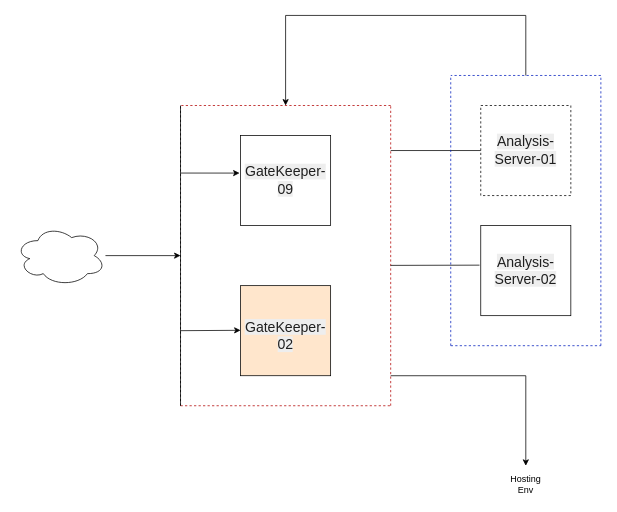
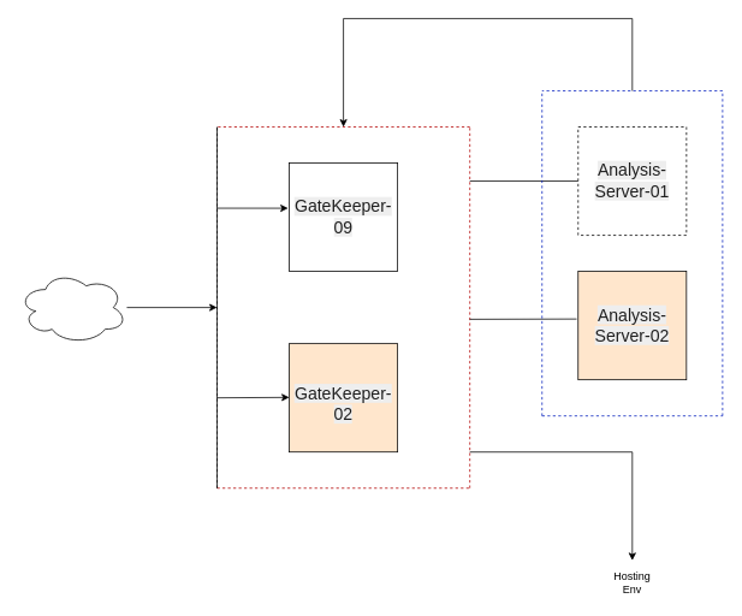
  <mxCell id="0" />
  <mxCell id="1" parent="0" />
  <mxCell id="2" value="&lt;span style=&quot;color: rgba(0, 0, 0, 0.87); font-family: Proxima, sans-serif; font-size: 18.75px; text-align: start; background-color: rgb(238, 238, 238);&quot;&gt;GateKeeper-09&lt;/span&gt;" style="whiteSpace=wrap;html=1;aspect=fixed;" vertex="1" parent="1"><mxGeometry x="320" y="180" width="120" height="120" as="geometry" /></mxCell>
  <mxCell id="3" value="&lt;br&gt;&lt;span style=&quot;color: rgba(0, 0, 0, 0.87); font-family: Proxima, sans-serif; font-size: 18.75px; font-style: normal; font-variant-ligatures: normal; font-variant-caps: normal; font-weight: 400; letter-spacing: normal; orphans: 2; text-align: start; text-indent: 0px; text-transform: none; widows: 2; word-spacing: 0px; -webkit-text-stroke-width: 0px; white-space: normal; background-color: rgb(238, 238, 238); text-decoration-thickness: initial; text-decoration-style: initial; text-decoration-color: initial; float: none; display: inline !important;&quot;&gt;GateKeeper-02&lt;/span&gt;" style="rounded=0;whiteSpace=wrap;html=1;fillColor=#ffe6cc;" vertex="1" parent="1"><mxGeometry x="320" y="380" width="120" height="120" as="geometry" /></mxCell>
  <mxCell id="4" value="&lt;span style=&quot;color: rgba(0, 0, 0, 0.87); font-family: Proxima, sans-serif; font-size: 18.75px; text-align: start; background-color: rgb(238, 238, 238);&quot;&gt;Analysis-Server-01&lt;/span&gt;" style="whiteSpace=wrap;html=1;aspect=fixed;dashed=1;" vertex="1" parent="1"><mxGeometry x="640" y="140" width="120" height="120" as="geometry" /></mxCell>
- <mxCell id="5" value="&lt;span style=&quot;color: rgba(0, 0, 0, 0.87); font-family: Proxima, sans-serif; font-size: 18.75px; text-align: start; background-color: rgb(238, 238, 238);&quot;&gt;Analysis-Server-02&lt;/span&gt;" style="whiteSpace=wrap;html=1;aspect=fixed;" vertex="1" parent="1"><mxGeometry x="640" y="300" width="120" height="120" as="geometry" /></mxCell>
+ <mxCell id="5" value="&lt;span style=&quot;color: rgba(0, 0, 0, 0.87); font-family: Proxima, sans-serif; font-size: 18.75px; text-align: start; background-color: rgb(238, 238, 238);&quot;&gt;Analysis-Server-02&lt;/span&gt;" style="whiteSpace=wrap;html=1;aspect=fixed;fillColor=#ffe6cc;" vertex="1" parent="1"><mxGeometry x="640" y="300" width="120" height="120" as="geometry" /></mxCell>
  <mxCell id="6" value="" style="endArrow=none;dashed=1;html=1;rounded=0;" edge="1" parent="1"><mxGeometry width="50" height="50" relative="1" as="geometry"><mxPoint x="240" y="540" as="sourcePoint" /><mxPoint x="240" y="140" as="targetPoint" /></mxGeometry></mxCell>
  <mxCell id="7" value="" style="endArrow=none;dashed=1;html=1;rounded=0;fillColor=#e51400;strokeColor=#B20000;" edge="1" parent="1"><mxGeometry width="50" height="50" relative="1" as="geometry"><mxPoint x="520" y="140" as="sourcePoint" /><mxPoint x="240" y="140" as="targetPoint" /></mxGeometry></mxCell>
  <mxCell id="8" value="" style="endArrow=none;dashed=1;html=1;rounded=0;fillColor=#e51400;strokeColor=#B20000;" edge="1" parent="1"><mxGeometry width="50" height="50" relative="1" as="geometry"><mxPoint x="520" y="540" as="sourcePoint" /><mxPoint x="520" y="140" as="targetPoint" /></mxGeometry></mxCell>
  <mxCell id="9" value="" style="endArrow=none;dashed=1;html=1;rounded=0;fillColor=#e51400;strokeColor=#B20000;" edge="1" parent="1"><mxGeometry width="50" height="50" relative="1" as="geometry"><mxPoint x="240" y="540" as="sourcePoint" /><mxPoint x="520" y="540" as="targetPoint" /></mxGeometry></mxCell>
  <mxCell id="10" value="" style="endArrow=classic;html=1;rounded=0;entryX=-0.011;entryY=0.417;entryDx=0;entryDy=0;entryPerimeter=0;" edge="1" parent="1" target="2"><mxGeometry width="50" height="50" relative="1" as="geometry"><mxPoint x="240" y="230" as="sourcePoint" /><mxPoint x="310" y="230" as="targetPoint" /></mxGeometry></mxCell>
  <mxCell id="11" value="" style="endArrow=classic;html=1;rounded=0;" edge="1" parent="1"><mxGeometry width="50" height="50" relative="1" as="geometry"><mxPoint x="240" y="440" as="sourcePoint" /><mxPoint x="320" y="439.5" as="targetPoint" /></mxGeometry></mxCell>
  <mxCell id="12" value="" style="ellipse;shape=cloud;whiteSpace=wrap;html=1;" vertex="1" parent="1"><mxGeometry x="20" y="300" width="120" height="80" as="geometry" /></mxCell>
  <mxCell id="13" value="" style="endArrow=none;html=1;rounded=0;" edge="1" parent="1"><mxGeometry width="50" height="50" relative="1" as="geometry"><mxPoint x="240" y="540" as="sourcePoint" /><mxPoint x="240" y="140" as="targetPoint" /></mxGeometry></mxCell>
  <mxCell id="14" value="" style="endArrow=classic;html=1;rounded=0;" edge="1" parent="1"><mxGeometry width="50" height="50" relative="1" as="geometry"><mxPoint x="140" y="340" as="sourcePoint" /><mxPoint x="240" y="340" as="targetPoint" /></mxGeometry></mxCell>
  <mxCell id="15" value="" style="endArrow=none;html=1;rounded=0;entryX=0;entryY=0.5;entryDx=0;entryDy=0;" edge="1" parent="1" target="4"><mxGeometry width="50" height="50" relative="1" as="geometry"><mxPoint x="520" y="200" as="sourcePoint" /><mxPoint x="520" y="320" as="targetPoint" /></mxGeometry></mxCell>
  <mxCell id="16" value="" style="endArrow=none;html=1;rounded=0;entryX=-0.014;entryY=0.439;entryDx=0;entryDy=0;entryPerimeter=0;" edge="1" parent="1" target="5"><mxGeometry width="50" height="50" relative="1" as="geometry"><mxPoint x="520" y="353" as="sourcePoint" /><mxPoint x="520" y="320" as="targetPoint" /></mxGeometry></mxCell>
  <mxCell id="17" value="" style="endArrow=none;dashed=1;html=1;rounded=0;fillColor=#0050ef;strokeColor=#001DBC;" edge="1" parent="1"><mxGeometry width="50" height="50" relative="1" as="geometry"><mxPoint x="600" y="460" as="sourcePoint" /><mxPoint x="600" as="targetPoint" y="100" /></mxGeometry></mxCell>
  <mxCell id="18" value="" style="endArrow=none;dashed=1;html=1;rounded=0;fillColor=#0050ef;strokeColor=#001DBC;" edge="1" parent="1"><mxGeometry width="50" height="50" relative="1" as="geometry"><mxPoint x="800" as="sourcePoint" y="100" /><mxPoint x="600" as="targetPoint" y="100" /></mxGeometry></mxCell>
  <mxCell id="19" value="" style="endArrow=none;dashed=1;html=1;rounded=0;fillColor=#0050ef;strokeColor=#001DBC;" edge="1" parent="1"><mxGeometry width="50" height="50" relative="1" as="geometry"><mxPoint x="800" y="460" as="sourcePoint" /><mxPoint x="800" as="targetPoint" y="100" /></mxGeometry></mxCell>
  <mxCell id="20" value="" style="endArrow=none;dashed=1;html=1;rounded=0;fillColor=#0050ef;strokeColor=#001DBC;" edge="1" parent="1"><mxGeometry width="50" height="50" relative="1" as="geometry"><mxPoint x="600" y="460" as="sourcePoint" /><mxPoint x="800" y="460" as="targetPoint" /></mxGeometry></mxCell>
  <mxCell id="21" value="" style="endArrow=classic;html=1;rounded=0;" edge="1" parent="1"><mxGeometry width="50" height="50" relative="1" as="geometry"><mxPoint x="700" as="sourcePoint" y="100" /><mxPoint x="380" y="140" as="targetPoint" /><Array as="points"><mxPoint x="700" y="20" /><mxPoint x="380" y="20" /></Array></mxGeometry></mxCell>
  <mxCell id="22" value="" style="endArrow=classic;html=1;rounded=0;" edge="1" parent="1"><mxGeometry width="50" height="50" relative="1" as="geometry"><mxPoint x="520" y="500" as="sourcePoint" /><mxPoint x="700" y="620" as="targetPoint" /><Array as="points"><mxPoint x="700" y="500" /></Array></mxGeometry></mxCell>
  <mxCell id="23" value="Hosting Env" style="text;html=1;align=center;verticalAlign=middle;whiteSpace=wrap;rounded=0;" vertex="1" parent="1"><mxGeometry x="670" y="630" width="60" height="30" as="geometry" /></mxCell>
